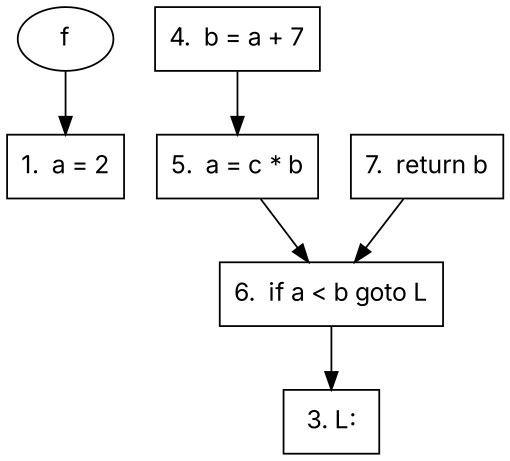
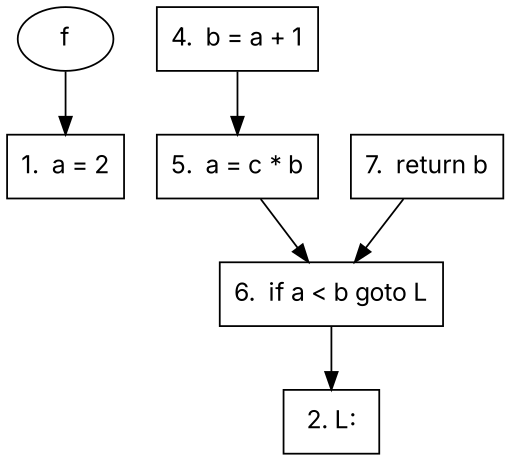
  digraph {
    fontname=Inter
    node [fontname=Inter shape=rectangle]
    edge [fontname=Inter]
    n1 [label="1.  a = 2"]
    f [shape=""]
-   n3 [label="3. L:"]
-   n4 [label="4.  b = a + 7"]
+   n3 [label="2. L:"]
+   n4 [label="4.  b = a + 1"]
    n5 [label="5.  a = c * b"]
    n6 [label="6.  if a < b goto L"]
    n7 [label="7.  return b"]
    subgraph sub_1 {
      n1
      f
      n3
      n4
      n5
      n6
      n7
    }
    f -> n1
    n4 -> n5
    n5 -> n6
    n6 -> n3
    n7 -> n6
  }
